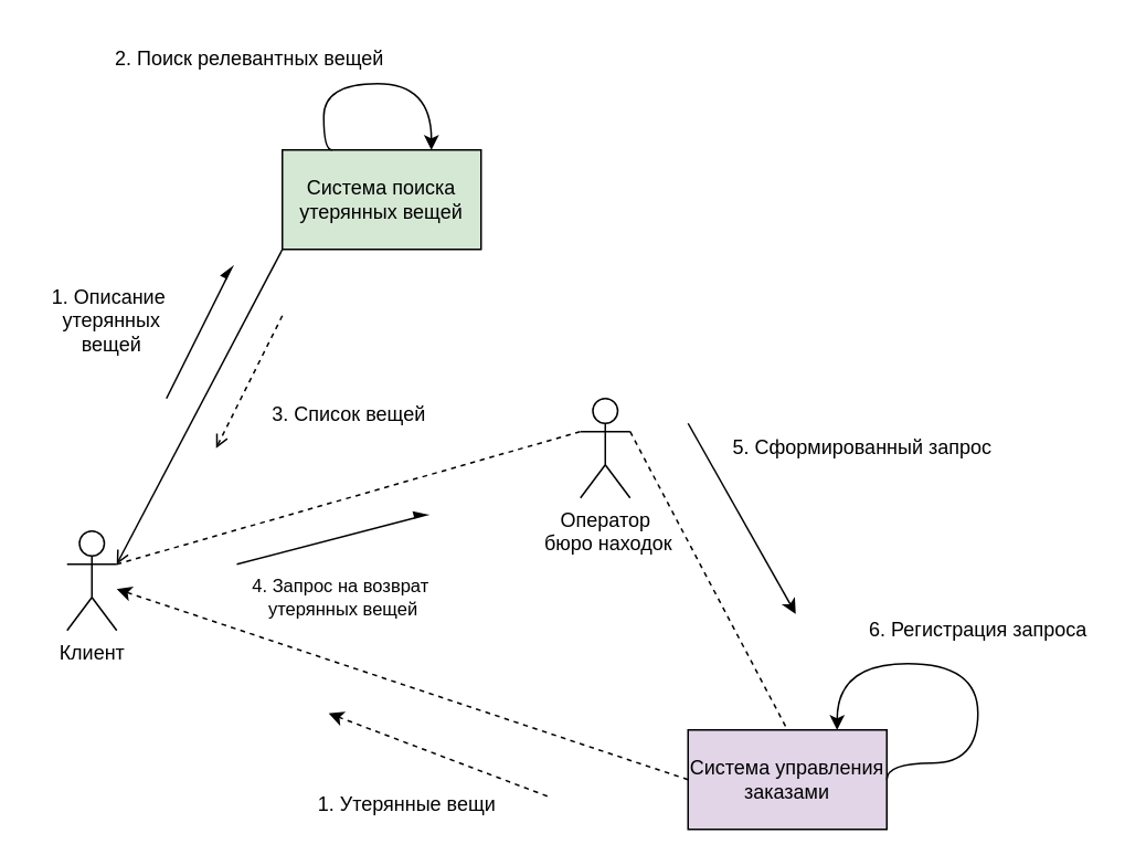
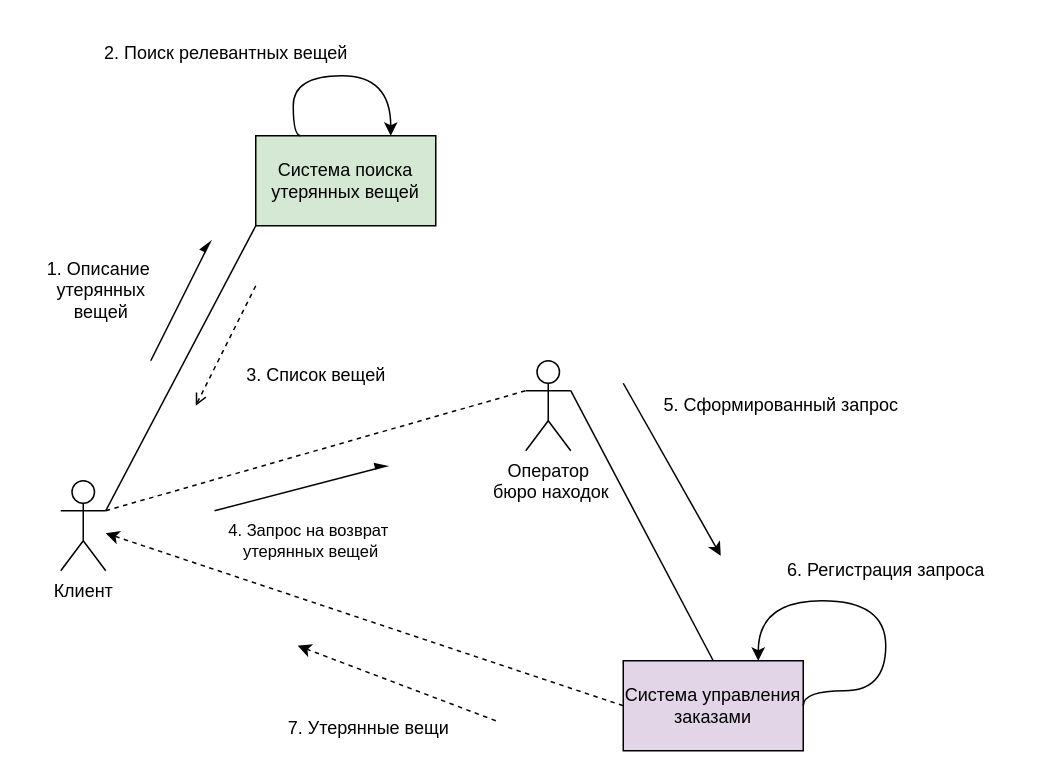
  <mxCell id="0" />
  <mxCell id="1" parent="0" />
  <mxCell id="2" value="Клиент" style="shape=umlActor;verticalLabelPosition=bottom;verticalAlign=top;html=1;outlineConnect=0;" parent="1" vertex="1"><mxGeometry x="40" y="320" width="30" height="60" as="geometry" /></mxCell>
  <mxCell id="3" value="Система поиска утерянных вещей" style="rounded=0;whiteSpace=wrap;html=1;fillColor=#d5e8d4;" parent="1" vertex="1"><mxGeometry x="170" y="90" width="120" height="60" as="geometry" /></mxCell>
- <mxCell id="4" value="" style="endArrow=open;html=1;rounded=0;exitX=0;exitY=1;exitDx=0;exitDy=0;entryX=1;entryY=0.333;entryDx=0;entryDy=0;entryPerimeter=0;" parent="1" source="3" target="2" edge="1"><mxGeometry width="50" height="50" relative="1" as="geometry"><mxPoint x="230" y="246" as="sourcePoint" /><mxPoint x="370.99" y="330" as="targetPoint" /></mxGeometry></mxCell>
+ <mxCell id="4" value="" style="endArrow=none;html=1;rounded=0;exitX=0;exitY=1;exitDx=0;exitDy=0;entryX=1;entryY=0.333;entryDx=0;entryDy=0;entryPerimeter=0;" parent="1" source="3" target="2" edge="1"><mxGeometry width="50" height="50" relative="1" as="geometry"><mxPoint x="230" y="246" as="sourcePoint" /><mxPoint x="370.99" y="330" as="targetPoint" /></mxGeometry></mxCell>
  <mxCell id="5" value="" style="endArrow=async;html=1;rounded=0;endFill=1;" parent="1" edge="1"><mxGeometry width="50" height="50" relative="1" as="geometry"><mxPoint x="100" y="240" as="sourcePoint" /><mxPoint x="140" y="160" as="targetPoint" /></mxGeometry></mxCell>
  <mxCell id="6" value="1. Описание&lt;div&gt;&amp;nbsp;утерянных&lt;/div&gt;&lt;div&gt;&amp;nbsp;вещей&lt;/div&gt;" style="text;html=1;align=center;verticalAlign=middle;resizable=0;points=[];autosize=1;strokeColor=none;fillColor=none;" parent="1" vertex="1"><mxGeometry x="20" y="163" width="90" height="60" as="geometry" /></mxCell>
  <mxCell id="7" value="" style="endArrow=open;html=1;rounded=0;endFill=0;dashed=1;" parent="1" edge="1"><mxGeometry width="50" height="50" relative="1" as="geometry"><mxPoint x="170" y="190" as="sourcePoint" /><mxPoint x="130" y="270" as="targetPoint" /></mxGeometry></mxCell>
  <mxCell id="8" value="3. Список вещей" style="text;html=1;align=center;verticalAlign=middle;resizable=0;points=[];autosize=1;strokeColor=none;fillColor=none;" parent="1" vertex="1"><mxGeometry x="150" y="235" width="120" height="30" as="geometry" /></mxCell>
- <mxCell id="9" style="rounded=0;orthogonalLoop=1;jettySize=auto;html=1;exitX=1;exitY=0.333;exitDx=0;exitDy=0;exitPerimeter=0;entryX=0.5;entryY=0;entryDx=0;entryDy=0;strokeColor=default;align=center;verticalAlign=middle;fontFamily=Helvetica;fontSize=11;fontColor=default;labelBackgroundColor=default;endArrow=none;endFill=0;dashed=1;" parent="1" source="10" target="15" edge="1"><mxGeometry relative="1" as="geometry" /></mxCell>
+ <mxCell id="9" style="rounded=0;orthogonalLoop=1;jettySize=auto;html=1;exitX=1;exitY=0.333;exitDx=0;exitDy=0;exitPerimeter=0;entryX=0.5;entryY=0;entryDx=0;entryDy=0;strokeColor=default;align=center;verticalAlign=middle;fontFamily=Helvetica;fontSize=11;fontColor=default;labelBackgroundColor=default;endArrow=none;endFill=0;" parent="1" source="10" target="15" edge="1"><mxGeometry relative="1" as="geometry" /></mxCell>
  <mxCell id="10" value="Оператор&lt;div&gt;&amp;nbsp;бюро находок&lt;/div&gt;" style="shape=umlActor;verticalLabelPosition=bottom;verticalAlign=top;html=1;outlineConnect=0;" parent="1" vertex="1"><mxGeometry x="350" y="240" width="30" height="60" as="geometry" /></mxCell>
  <mxCell id="11" style="rounded=0;orthogonalLoop=1;jettySize=auto;html=1;exitX=1;exitY=0.333;exitDx=0;exitDy=0;exitPerimeter=0;entryX=0;entryY=0.333;entryDx=0;entryDy=0;entryPerimeter=0;endArrow=none;endFill=0;dashed=1;" parent="1" source="2" target="10" edge="1"><mxGeometry relative="1" as="geometry" /></mxCell>
  <mxCell id="12" value="4. Запрос на возврат&lt;div&gt;&amp;nbsp;утерянных вещей&lt;/div&gt;" style="text;html=1;align=center;verticalAlign=middle;resizable=0;points=[];autosize=1;strokeColor=none;fillColor=none;fontFamily=Helvetica;fontSize=11;fontColor=default;labelBackgroundColor=default;" parent="1" vertex="1"><mxGeometry x="140" y="340" width="130" height="40" as="geometry" /></mxCell>
  <mxCell id="13" value="" style="endArrow=async;html=1;rounded=0;endFill=1;" parent="1" edge="1"><mxGeometry width="50" height="50" relative="1" as="geometry"><mxPoint x="142.5" y="340" as="sourcePoint" /><mxPoint x="258" y="310" as="targetPoint" /></mxGeometry></mxCell>
  <mxCell id="14" style="rounded=0;orthogonalLoop=1;jettySize=auto;html=1;exitX=0;exitY=0.5;exitDx=0;exitDy=0;dashed=1;" parent="1" source="15" target="2" edge="1"><mxGeometry relative="1" as="geometry" /></mxCell>
  <mxCell id="15" value="Система управления заказами" style="rounded=0;whiteSpace=wrap;html=1;fillColor=#e1d5e7;" parent="1" vertex="1"><mxGeometry x="415" y="440" width="120" height="60" as="geometry" /></mxCell>
  <mxCell id="16" value="5. Сформированный запрос" style="text;html=1;align=center;verticalAlign=middle;resizable=0;points=[];autosize=1;strokeColor=none;fillColor=none;" parent="1" vertex="1"><mxGeometry x="430" y="255" width="180" height="30" as="geometry" /></mxCell>
  <mxCell id="17" value="" style="endArrow=classic;html=1;rounded=0;" parent="1" edge="1"><mxGeometry width="50" height="50" relative="1" as="geometry"><mxPoint x="415" y="255" as="sourcePoint" /><mxPoint x="480" y="370" as="targetPoint" /></mxGeometry></mxCell>
  <mxCell id="18" style="edgeStyle=orthogonalEdgeStyle;rounded=0;orthogonalLoop=1;jettySize=auto;html=1;exitX=0.25;exitY=0;exitDx=0;exitDy=0;entryX=0.75;entryY=0;entryDx=0;entryDy=0;curved=1;" parent="1" source="3" target="3" edge="1"><mxGeometry relative="1" as="geometry"><mxPoint x="195" y="80" as="sourcePoint" /><mxPoint x="255" y="80" as="targetPoint" /><Array as="points"><mxPoint x="195" y="90" /><mxPoint x="195" y="50" /><mxPoint x="260" y="50" /></Array></mxGeometry></mxCell>
  <mxCell id="19" value="2. Поиск релевантных вещей" style="text;html=1;align=center;verticalAlign=middle;resizable=0;points=[];autosize=1;strokeColor=none;fillColor=none;" parent="1" vertex="1"><mxGeometry x="55" y="20" width="190" height="30" as="geometry" /></mxCell>
  <mxCell id="20" style="edgeStyle=orthogonalEdgeStyle;rounded=0;orthogonalLoop=1;jettySize=auto;html=1;exitX=1;exitY=0.5;exitDx=0;exitDy=0;entryX=0.75;entryY=0;entryDx=0;entryDy=0;curved=1;" parent="1" source="15" edge="1"><mxGeometry relative="1" as="geometry"><mxPoint x="445" y="440" as="sourcePoint" /><mxPoint x="505" y="440" as="targetPoint" /><Array as="points"><mxPoint x="535" y="460" /><mxPoint x="590" y="460" /><mxPoint x="590" y="400" /><mxPoint x="505" y="400" /></Array></mxGeometry></mxCell>
  <mxCell id="21" value="6. Регистрация запроса" style="text;html=1;align=center;verticalAlign=middle;resizable=0;points=[];autosize=1;strokeColor=none;fillColor=none;" parent="1" vertex="1"><mxGeometry x="510" y="365" width="160" height="30" as="geometry" /></mxCell>
- <mxCell id="22" value="1. Утерянные вещи" style="text;html=1;align=center;verticalAlign=middle;resizable=0;points=[];autosize=1;strokeColor=none;fillColor=none;" parent="1" vertex="1"><mxGeometry x="180" y="470" width="130" height="30" as="geometry" /></mxCell>
+ <mxCell id="22" value="7. Утерянные вещи" style="text;html=1;align=center;verticalAlign=middle;resizable=0;points=[];autosize=1;strokeColor=none;fillColor=none;" parent="1" vertex="1"><mxGeometry x="180" y="470" width="130" height="30" as="geometry" /></mxCell>
  <mxCell id="23" value="" style="endArrow=classic;html=1;rounded=0;dashed=1;" parent="1" edge="1"><mxGeometry width="50" height="50" relative="1" as="geometry"><mxPoint x="330" y="480" as="sourcePoint" /><mxPoint x="198" y="430" as="targetPoint" /></mxGeometry></mxCell>
